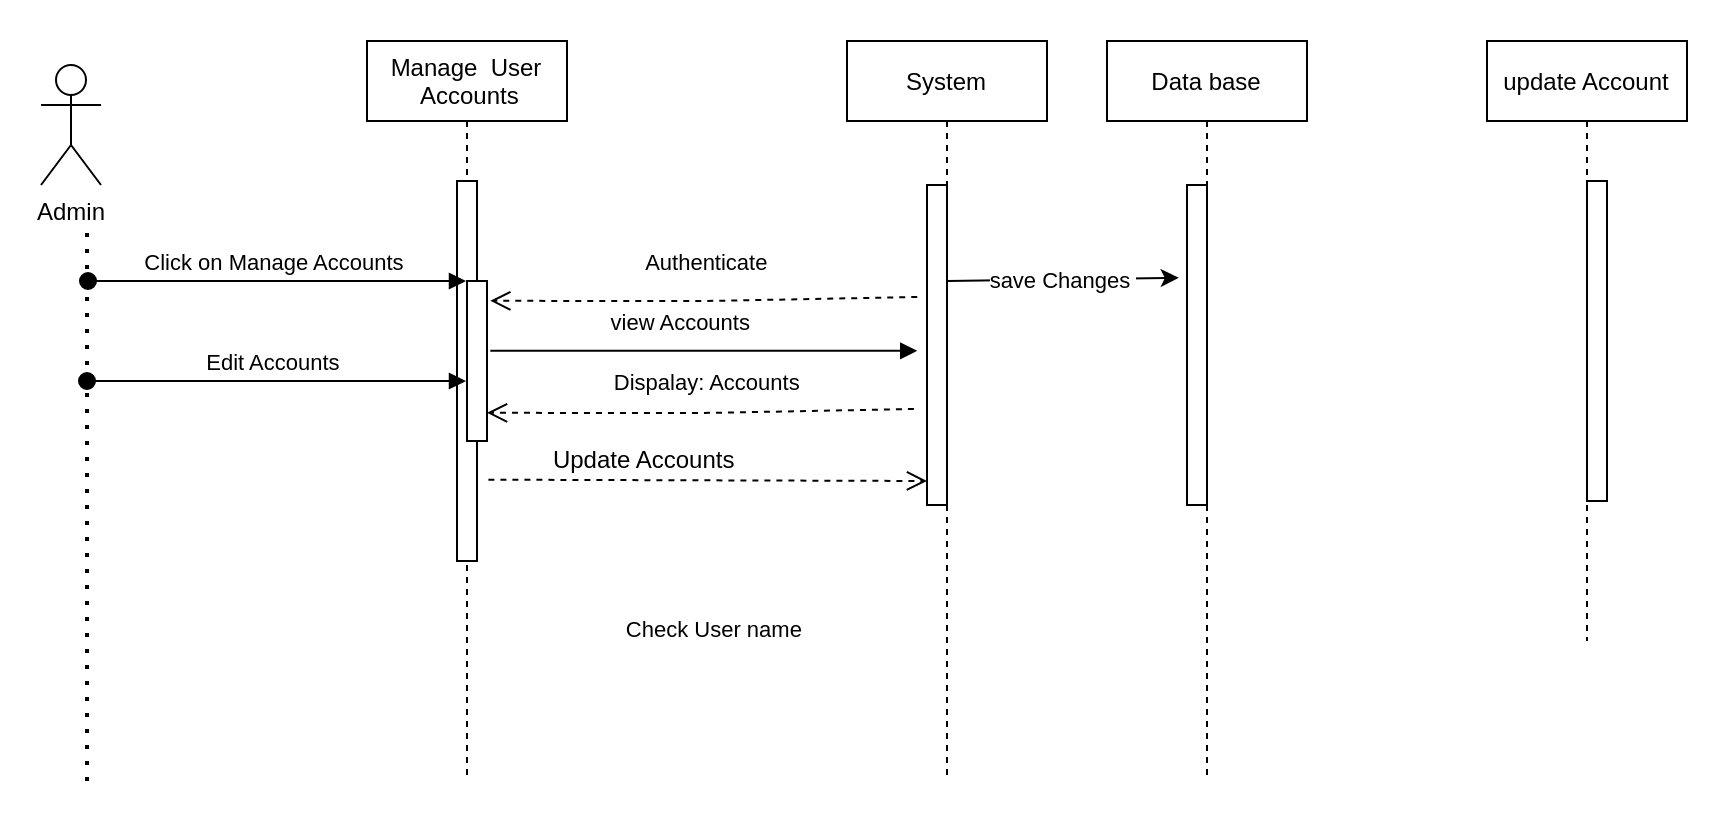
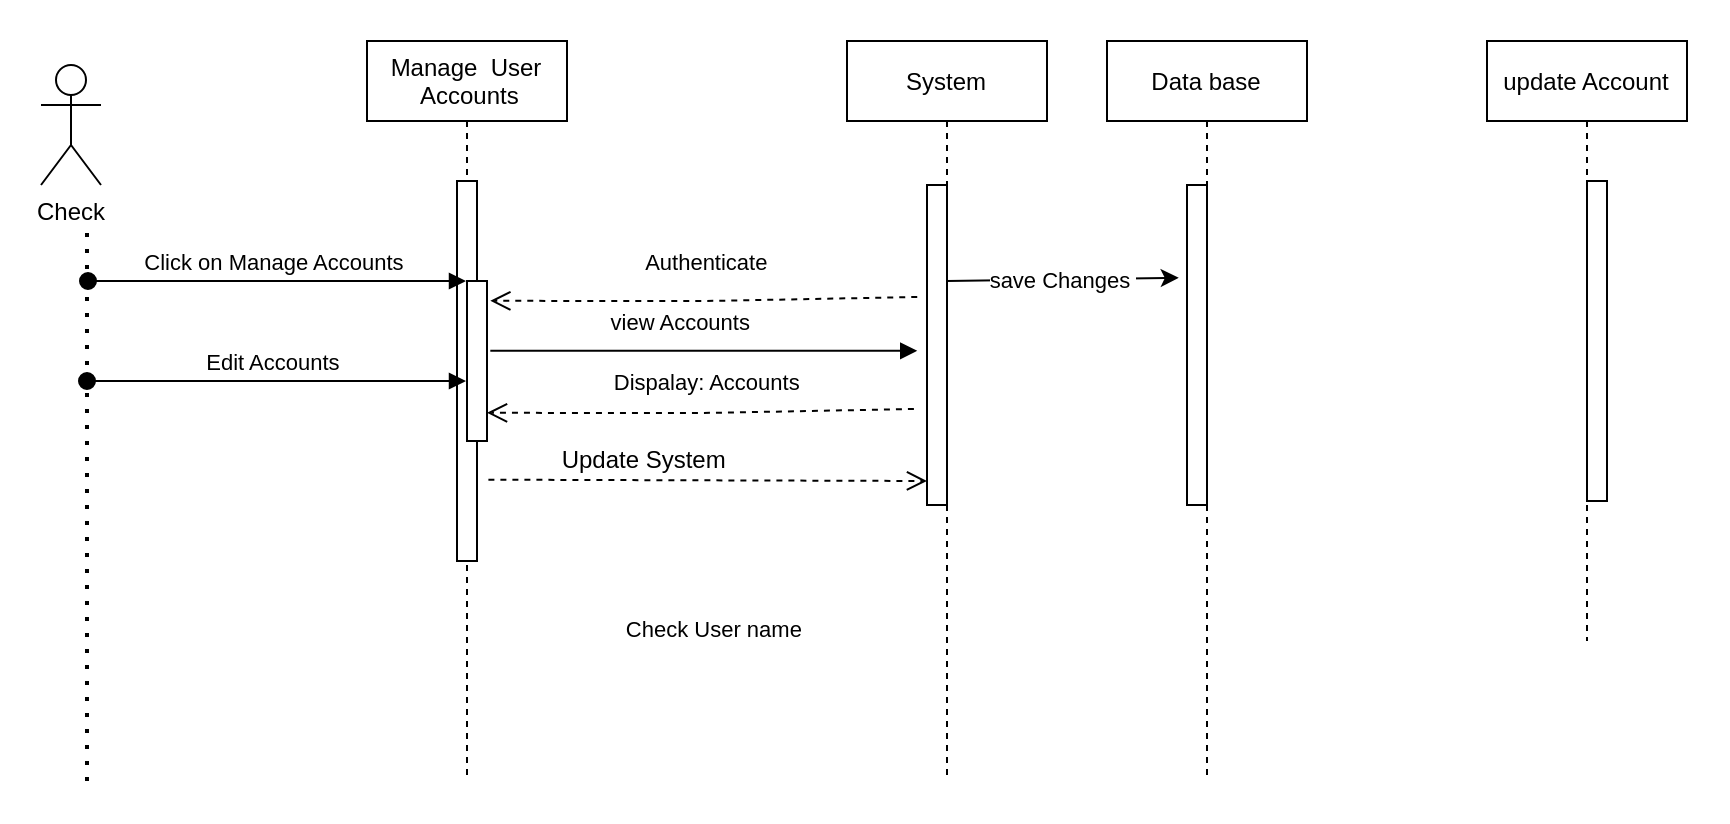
  <mxCell id="0" />
  <mxCell id="1" parent="0" />
  <mxCell id="2" value="Manage  User&#10; Accounts" style="shape=umlLifeline;perimeter=lifelinePerimeter;container=1;collapsible=0;recursiveResize=0;rounded=0;shadow=0;strokeWidth=1;" parent="1" vertex="1"><mxGeometry x="183" y="20" width="100" height="370" as="geometry" /></mxCell>
  <mxCell id="3" value="" style="points=[];perimeter=orthogonalPerimeter;rounded=0;shadow=0;strokeWidth=1;" parent="2" vertex="1"><mxGeometry x="45" y="70" width="10" height="190" as="geometry" /></mxCell>
  <mxCell id="4" value="" style="points=[];perimeter=orthogonalPerimeter;rounded=0;shadow=0;strokeWidth=1;" parent="2" vertex="1"><mxGeometry x="50" y="120" width="10" height="80" as="geometry" /></mxCell>
  <mxCell id="5" value="System" style="shape=umlLifeline;perimeter=lifelinePerimeter;container=1;collapsible=0;recursiveResize=0;rounded=0;shadow=0;strokeWidth=1;" parent="1" vertex="1"><mxGeometry x="423" y="20" width="100" height="370" as="geometry" /></mxCell>
  <mxCell id="6" value="" style="points=[];perimeter=orthogonalPerimeter;rounded=0;shadow=0;strokeWidth=1;" parent="5" vertex="1"><mxGeometry x="40" y="72" width="10" height="160" as="geometry" /></mxCell>
  <mxCell id="7" value="view Accounts " style="verticalAlign=bottom;endArrow=block;shadow=0;strokeWidth=1;entryX=-0.488;entryY=0.518;entryDx=0;entryDy=0;entryPerimeter=0;exitX=1.166;exitY=0.436;exitDx=0;exitDy=0;exitPerimeter=0;" parent="1" source="4" target="6" edge="1"><mxGeometry x="-0.091" y="5" relative="1" as="geometry"><mxPoint x="243" y="185" as="sourcePoint" /><mxPoint as="offset" /><mxPoint x="463" y="185" as="targetPoint" /></mxGeometry></mxCell>
  <mxCell id="8" value="Check User name " style="verticalAlign=bottom;endArrow=open;dashed=1;endSize=8;shadow=0;strokeWidth=1;exitX=1.57;exitY=0.786;exitDx=0;exitDy=0;exitPerimeter=0;" parent="1" source="3" edge="1"><mxGeometry x="0.048" y="-84" relative="1" as="geometry"><mxPoint x="463" y="240" as="targetPoint" /><mxPoint as="offset" /></mxGeometry></mxCell>
- <mxCell id="9" value="Admin" style="shape=umlActor;verticalLabelPosition=bottom;verticalAlign=top;html=1;outlineConnect=0;" parent="1" vertex="1"><mxGeometry x="20" y="32" width="30" height="60" as="geometry" /></mxCell>
+ <mxCell id="9" value="Check" style="shape=umlActor;verticalLabelPosition=bottom;verticalAlign=top;html=1;outlineConnect=0;" parent="1" vertex="1"><mxGeometry x="20" y="32" width="30" height="60" as="geometry" /></mxCell>
  <mxCell id="10" value="" style="endArrow=none;dashed=1;html=1;dashPattern=1 3;strokeWidth=2;rounded=0;" parent="1" edge="1"><mxGeometry width="50" height="50" relative="1" as="geometry"><mxPoint x="43" y="390" as="sourcePoint" /><mxPoint x="43" y="110" as="targetPoint" /></mxGeometry></mxCell>
  <mxCell id="11" value="Edit Accounts " style="verticalAlign=bottom;startArrow=oval;endArrow=block;startSize=8;shadow=0;strokeWidth=1;" parent="1" target="2" edge="1"><mxGeometry relative="1" as="geometry"><mxPoint x="43" y="190" as="sourcePoint" /><mxPoint x="158" y="190" as="targetPoint" /></mxGeometry></mxCell>
  <mxCell id="12" value="update Account" style="shape=umlLifeline;perimeter=lifelinePerimeter;container=1;collapsible=0;recursiveResize=0;rounded=0;shadow=0;strokeWidth=1;" parent="1" vertex="1"><mxGeometry x="743" y="20" width="100" height="300" as="geometry" /></mxCell>
  <mxCell id="13" value="" style="points=[];perimeter=orthogonalPerimeter;rounded=0;shadow=0;strokeWidth=1;" parent="12" vertex="1"><mxGeometry x="50" y="70" width="10" height="160" as="geometry" /></mxCell>
  <mxCell id="14" value="Click on Manage Accounts " style="verticalAlign=bottom;startArrow=oval;endArrow=block;startSize=8;shadow=0;strokeWidth=1;" parent="1" edge="1" target="2"><mxGeometry relative="1" as="geometry"><mxPoint x="43.5" y="140" as="sourcePoint" /><mxPoint x="183" y="140" as="targetPoint" /><Array as="points" /></mxGeometry></mxCell>
  <mxCell id="15" value="Authenticate" style="verticalAlign=bottom;endArrow=open;dashed=1;endSize=8;shadow=0;strokeWidth=1;exitX=-0.488;exitY=0.35;exitDx=0;exitDy=0;exitPerimeter=0;entryX=1.166;entryY=0.124;entryDx=0;entryDy=0;entryPerimeter=0;" edge="1" parent="1" source="6" target="4"><mxGeometry x="-0.017" y="-10" relative="1" as="geometry"><mxPoint x="253" y="179.29" as="targetPoint" /><Array as="points"><mxPoint x="353" y="150" /></Array><mxPoint x="471.97" y="184.88" as="sourcePoint" /><mxPoint as="offset" /></mxGeometry></mxCell>
  <mxCell id="16" value="Dispalay: Accounts" style="verticalAlign=bottom;endArrow=open;dashed=1;endSize=8;shadow=0;strokeWidth=1;exitX=-0.488;exitY=0.35;exitDx=0;exitDy=0;exitPerimeter=0;entryX=1.166;entryY=0.124;entryDx=0;entryDy=0;entryPerimeter=0;" edge="1" parent="1"><mxGeometry x="-0.032" y="-6" relative="1" as="geometry"><mxPoint x="243" y="205.92" as="targetPoint" /><Array as="points"><mxPoint x="351.34" y="206" /></Array><mxPoint x="456.46" y="204" as="sourcePoint" /><mxPoint as="offset" /></mxGeometry></mxCell>
  <mxCell id="17" value="Data base" style="shape=umlLifeline;perimeter=lifelinePerimeter;container=1;collapsible=0;recursiveResize=0;rounded=0;shadow=0;strokeWidth=1;" vertex="1" parent="1"><mxGeometry x="553" y="20" width="100" height="370" as="geometry" /></mxCell>
  <mxCell id="18" value="" style="points=[];perimeter=orthogonalPerimeter;rounded=0;shadow=0;strokeWidth=1;" vertex="1" parent="17"><mxGeometry x="40" y="72" width="10" height="160" as="geometry" /></mxCell>
  <mxCell id="19" value="sa" style="endArrow=classic;html=1;rounded=0;entryX=-0.411;entryY=0.29;entryDx=0;entryDy=0;entryPerimeter=0;" edge="1" parent="1" target="18"><mxGeometry relative="1" as="geometry"><mxPoint x="473" y="140" as="sourcePoint" /><mxPoint x="573" y="140" as="targetPoint" /></mxGeometry></mxCell>
  <mxCell id="20" value="save Changes&amp;nbsp;" style="edgeLabel;resizable=0;html=1;align=center;verticalAlign=middle;" connectable="0" vertex="1" parent="19"><mxGeometry relative="1" as="geometry" /></mxCell>
- <mxCell id="21" value="Update Accounts&amp;nbsp;" style="text;html=1;align=center;verticalAlign=middle;resizable=0;points=[];autosize=1;strokeColor=none;fillColor=none;" vertex="1" parent="1"><mxGeometry x="263" y="215" width="120" height="30" as="geometry" /></mxCell>
+ <mxCell id="21" value="Update System&amp;nbsp;" style="text;html=1;align=center;verticalAlign=middle;resizable=0;points=[];autosize=1;strokeColor=none;fillColor=none;" vertex="1" parent="1"><mxGeometry x="263" y="215" width="120" height="30" as="geometry" /></mxCell>
